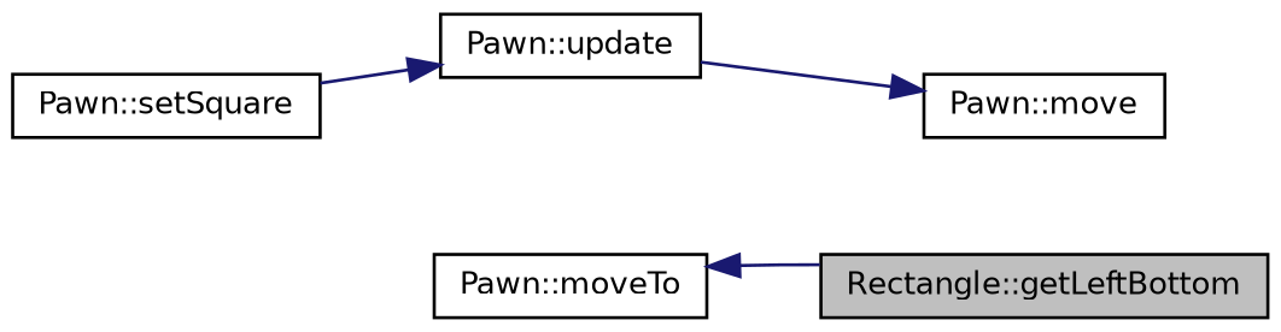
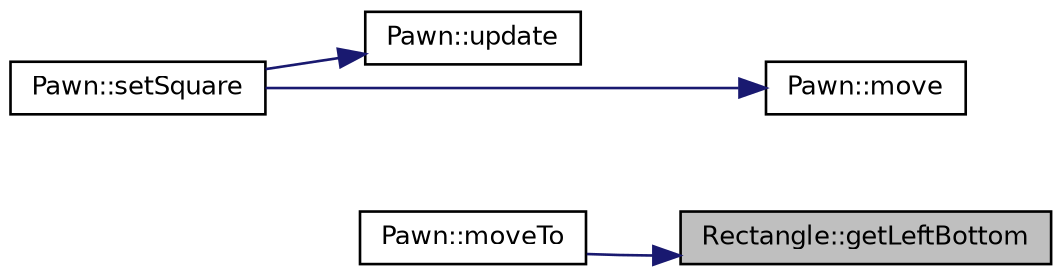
  digraph {
    rankdir=RL
    node [color=black fontname=Helvetica fontsize=10 shape=record]
    edge [color=midnightblue dir=back fontname=Helvetica fontsize=10 labelfontname=Helvetica labelfontsize=10 style=solid]
    n1 [fillcolor=grey75 fontcolor=black height=0.2 label="Rectangle::getLeftBottom" style=filled width=0.4]
    n2 [height=0.2 label="Pawn::moveTo" width=0.4]
    n3 [height=0.2 label="Pawn::move" width=0.4]
    n4 [height=0.2 label="Pawn::update" width=0.4]
    n5 [height=0.2 label="Pawn::setSquare" width=0.4]
-   n2 -> n1
-   n3 -> n4
+   n1 -> n2
+   n3 -> n5
    n4 -> n5
  }
